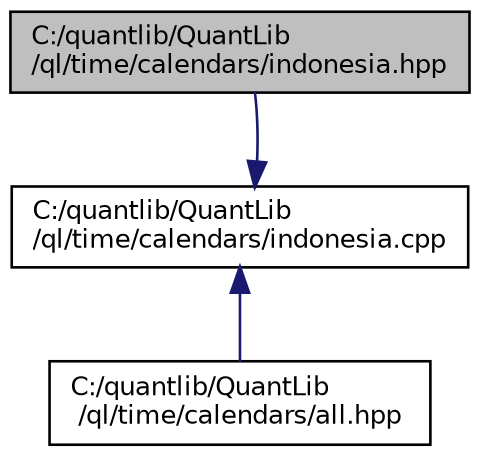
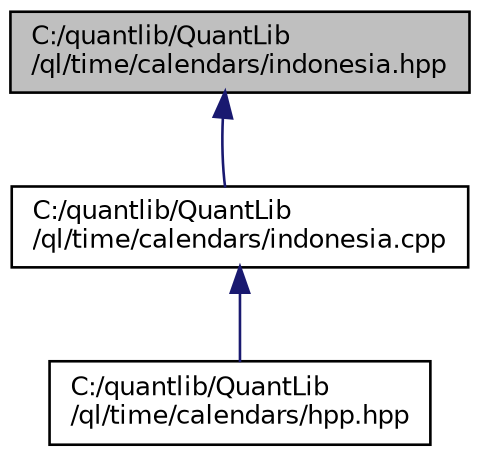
  digraph {
    node [color=black fillcolor=white fontname=Helvetica fontsize=10 shape=record style=filled]
    edge [color=midnightblue dir=back fontname=Helvetica fontsize=10 labelfontname=Helvetica labelfontsize=10 style=solid]
    n1 [fillcolor=grey75 fontcolor=black height=0.2 label="C:/quantlib/QuantLib\l/ql/time/calendars/indonesia.hpp" width=0.4]
    n2 [height=0.2 label="C:/quantlib/QuantLib\l/ql/time/calendars/indonesia.cpp" width=0.4]
-   n3 [height=0.2 label="C:/quantlib/QuantLib\l/ql/time/calendars/all.hpp" width=0.4]
-   n2 -> n1
+   n3 [height=0.2 label="C:/quantlib/QuantLib\l/ql/time/calendars/hpp.hpp" width=0.4]
+   n1 -> n2
    n2 -> n3
  }
